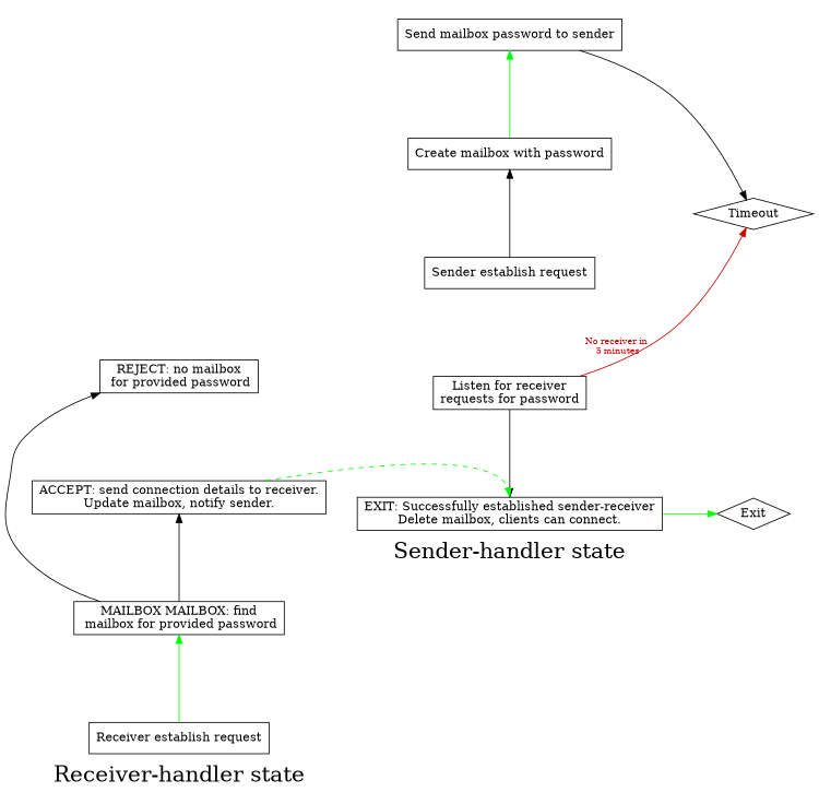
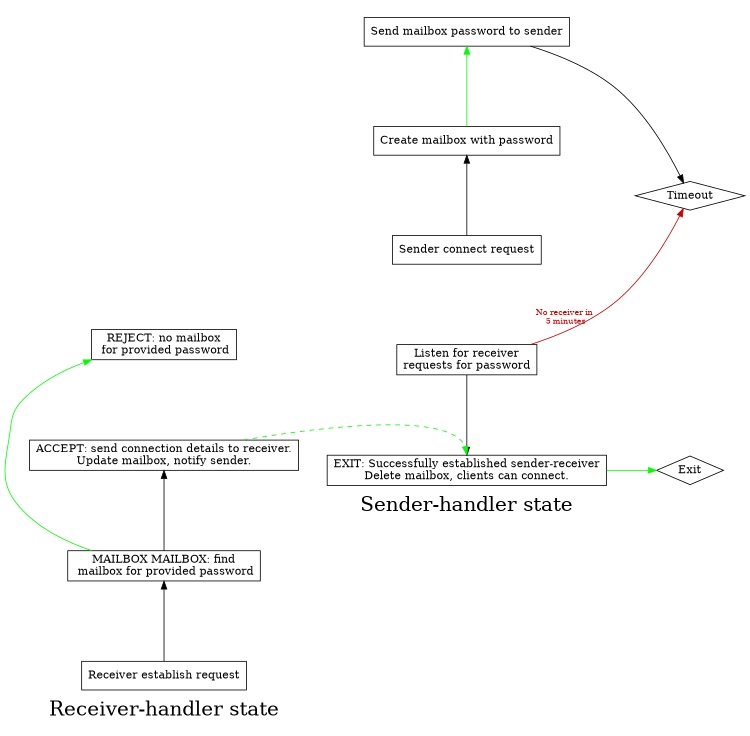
  digraph {
    newrank=true
    nodesep=1.4
    rankdir=LR
    node [shape=box]
-   n1 [label="Sender establish request"]
+   n1 [label="Sender connect request"]
    n2 [label="Create mailbox with password"]
    n3 [label="Send mailbox password to sender"]
    n4 [label="Listen for receiver\nrequests for password"]
    n5 [label="EXIT: Successfully established sender-receiver\nDelete mailbox, clients can connect."]
    n6 [label="Receiver establish request"]
    n7 [label="MAILBOX MAILBOX: find\n mailbox for provided password"]
    n8 [label="REJECT: no mailbox\n for provided password"]
    n9 [label="ACCEPT: send connection details to receiver.\nUpdate mailbox, notify sender."]
    n10 [label=Timeout shape=diamond]
    n11 [label=Exit shape=diamond]
    subgraph cluster_1 {
      color="#FFFFFF"
      fontsize=25
      label="Sender-handler state"
      labelloc=b
      rank=same
      n1
      n2
      n3
      n4
      n5
    }
    subgraph cluster_2 {
      color="#FFFFFF"
      fontsize=25
      label="Receiver-handler state"
      labelloc=b
      rank=same
      n6
      n7
      n8
      n9
    }
    n1 -> n2
    n2 -> n3 [color=green]
    n3 -> n10
    n4 -> n5
    n4 -> n10 [color="#cc0000" labelangle=20 labeldistance=5.5 labelfontcolor="#cc0000" labelfontsize=10 taillabel="No receiver in\n 5 minutes"]
    n5 -> n11 [color=green]
-   n6 -> n7 [color=green]
-   n7 -> n8
+   n6 -> n7
+   n7 -> n8 [color=green]
    n7 -> n9
    n9 -> n5 [color=green headport=n style=dashed]
  }
